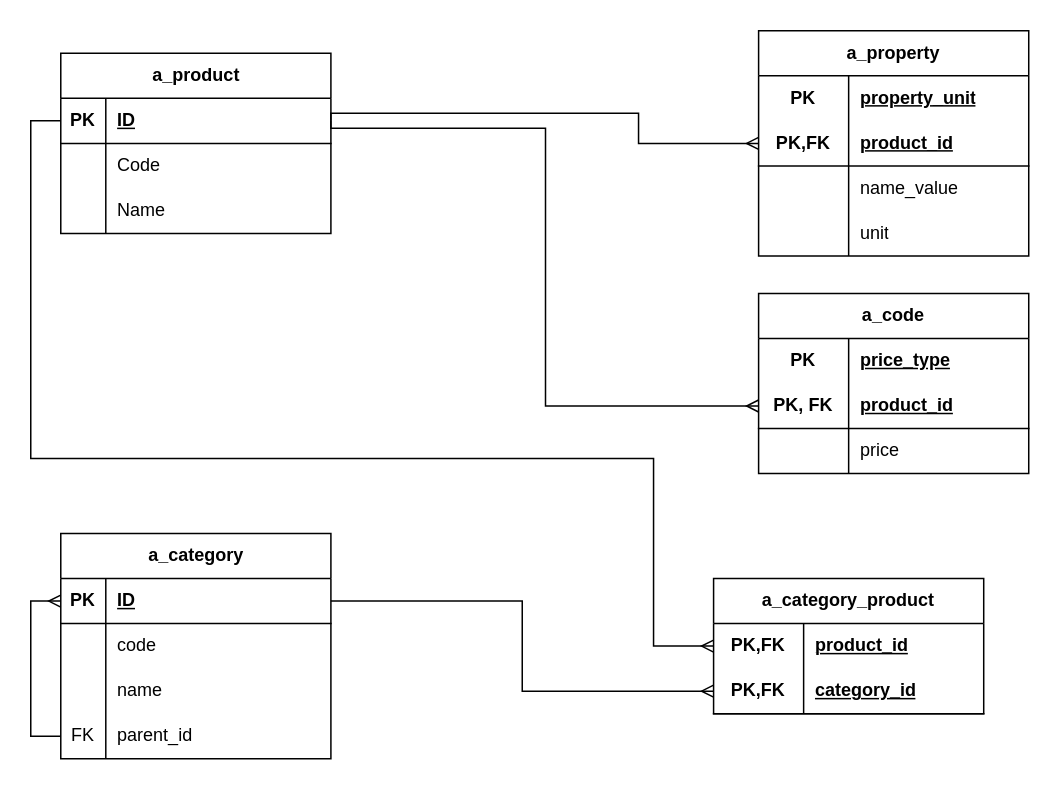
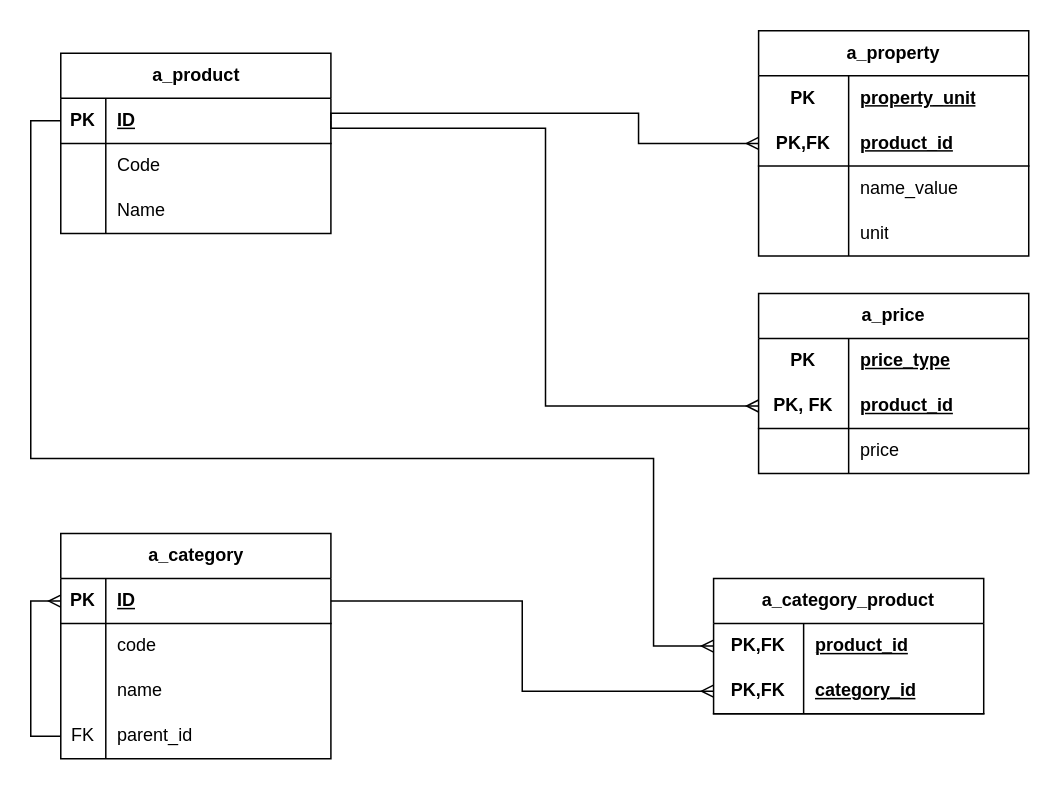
  <mxCell id="0" />
  <mxCell id="1" parent="0" />
  <mxCell id="2" value="a_product" style="shape=table;startSize=30;container=1;collapsible=1;childLayout=tableLayout;fixedRows=1;rowLines=0;fontStyle=1;align=center;resizeLast=1;html=1;" parent="1" vertex="1"><mxGeometry x="40" y="35" width="180" height="120" as="geometry" /></mxCell>
  <mxCell id="3" value="" style="shape=tableRow;horizontal=0;startSize=0;swimlaneHead=0;swimlaneBody=0;fillColor=none;collapsible=0;dropTarget=0;points=[[0,0.5],[1,0.5]];portConstraint=eastwest;top=0;left=0;right=0;bottom=1;" parent="2" vertex="1"><mxGeometry y="30" width="180" height="30" as="geometry" /></mxCell>
  <mxCell id="4" value="PK" style="shape=partialRectangle;connectable=0;fillColor=none;top=0;left=0;bottom=0;right=0;fontStyle=1;overflow=hidden;whiteSpace=wrap;html=1;" parent="3" vertex="1"><mxGeometry width="30" height="30" as="geometry"><mxRectangle width="30" height="30" as="alternateBounds" /></mxGeometry></mxCell>
  <mxCell id="5" value="ID" style="shape=partialRectangle;connectable=0;fillColor=none;top=0;left=0;bottom=0;right=0;align=left;spacingLeft=6;fontStyle=5;overflow=hidden;whiteSpace=wrap;html=1;" parent="3" vertex="1"><mxGeometry x="30" width="150" height="30" as="geometry"><mxRectangle width="150" height="30" as="alternateBounds" /></mxGeometry></mxCell>
  <mxCell id="6" value="" style="shape=tableRow;horizontal=0;startSize=0;swimlaneHead=0;swimlaneBody=0;fillColor=none;collapsible=0;dropTarget=0;points=[[0,0.5],[1,0.5]];portConstraint=eastwest;top=0;left=0;right=0;bottom=0;" parent="2" vertex="1"><mxGeometry y="60" width="180" height="30" as="geometry" /></mxCell>
  <mxCell id="7" value="" style="shape=partialRectangle;connectable=0;fillColor=none;top=0;left=0;bottom=0;right=0;editable=1;overflow=hidden;whiteSpace=wrap;html=1;" parent="6" vertex="1"><mxGeometry width="30" height="30" as="geometry"><mxRectangle width="30" height="30" as="alternateBounds" /></mxGeometry></mxCell>
  <mxCell id="8" value="Code" style="shape=partialRectangle;connectable=0;fillColor=none;top=0;left=0;bottom=0;right=0;align=left;spacingLeft=6;overflow=hidden;whiteSpace=wrap;html=1;" parent="6" vertex="1"><mxGeometry x="30" width="150" height="30" as="geometry"><mxRectangle width="150" height="30" as="alternateBounds" /></mxGeometry></mxCell>
  <mxCell id="9" value="" style="shape=tableRow;horizontal=0;startSize=0;swimlaneHead=0;swimlaneBody=0;fillColor=none;collapsible=0;dropTarget=0;points=[[0,0.5],[1,0.5]];portConstraint=eastwest;top=0;left=0;right=0;bottom=0;" parent="2" vertex="1"><mxGeometry y="90" width="180" height="30" as="geometry" /></mxCell>
  <mxCell id="10" value="" style="shape=partialRectangle;connectable=0;fillColor=none;top=0;left=0;bottom=0;right=0;editable=1;overflow=hidden;whiteSpace=wrap;html=1;" parent="9" vertex="1"><mxGeometry width="30" height="30" as="geometry"><mxRectangle width="30" height="30" as="alternateBounds" /></mxGeometry></mxCell>
  <mxCell id="11" value="Name" style="shape=partialRectangle;connectable=0;fillColor=none;top=0;left=0;bottom=0;right=0;align=left;spacingLeft=6;overflow=hidden;whiteSpace=wrap;html=1;" parent="9" vertex="1"><mxGeometry x="30" width="150" height="30" as="geometry"><mxRectangle width="150" height="30" as="alternateBounds" /></mxGeometry></mxCell>
  <mxCell id="12" value="a_category" style="shape=table;startSize=30;container=1;collapsible=1;childLayout=tableLayout;fixedRows=1;rowLines=0;fontStyle=1;align=center;resizeLast=1;html=1;" parent="1" vertex="1"><mxGeometry x="40" y="355" width="180" height="150" as="geometry" /></mxCell>
  <mxCell id="13" value="" style="shape=tableRow;horizontal=0;startSize=0;swimlaneHead=0;swimlaneBody=0;fillColor=none;collapsible=0;dropTarget=0;points=[[0,0.5],[1,0.5]];portConstraint=eastwest;top=0;left=0;right=0;bottom=1;" parent="12" vertex="1"><mxGeometry y="30" width="180" height="30" as="geometry" /></mxCell>
  <mxCell id="14" value="PK" style="shape=partialRectangle;connectable=0;fillColor=none;top=0;left=0;bottom=0;right=0;fontStyle=1;overflow=hidden;whiteSpace=wrap;html=1;" parent="13" vertex="1"><mxGeometry width="30" height="30" as="geometry"><mxRectangle width="30" height="30" as="alternateBounds" /></mxGeometry></mxCell>
  <mxCell id="15" value="ID" style="shape=partialRectangle;connectable=0;fillColor=none;top=0;left=0;bottom=0;right=0;align=left;spacingLeft=6;fontStyle=5;overflow=hidden;whiteSpace=wrap;html=1;" parent="13" vertex="1"><mxGeometry x="30" width="150" height="30" as="geometry"><mxRectangle width="150" height="30" as="alternateBounds" /></mxGeometry></mxCell>
  <mxCell id="16" value="" style="shape=tableRow;horizontal=0;startSize=0;swimlaneHead=0;swimlaneBody=0;fillColor=none;collapsible=0;dropTarget=0;points=[[0,0.5],[1,0.5]];portConstraint=eastwest;top=0;left=0;right=0;bottom=0;" parent="12" vertex="1"><mxGeometry y="60" width="180" height="30" as="geometry" /></mxCell>
  <mxCell id="17" value="" style="shape=partialRectangle;connectable=0;fillColor=none;top=0;left=0;bottom=0;right=0;editable=1;overflow=hidden;whiteSpace=wrap;html=1;" parent="16" vertex="1"><mxGeometry width="30" height="30" as="geometry"><mxRectangle width="30" height="30" as="alternateBounds" /></mxGeometry></mxCell>
  <mxCell id="18" value="code" style="shape=partialRectangle;connectable=0;fillColor=none;top=0;left=0;bottom=0;right=0;align=left;spacingLeft=6;overflow=hidden;whiteSpace=wrap;html=1;" parent="16" vertex="1"><mxGeometry x="30" width="150" height="30" as="geometry"><mxRectangle width="150" height="30" as="alternateBounds" /></mxGeometry></mxCell>
  <mxCell id="19" value="" style="shape=tableRow;horizontal=0;startSize=0;swimlaneHead=0;swimlaneBody=0;fillColor=none;collapsible=0;dropTarget=0;points=[[0,0.5],[1,0.5]];portConstraint=eastwest;top=0;left=0;right=0;bottom=0;" parent="12" vertex="1"><mxGeometry y="90" width="180" height="30" as="geometry" /></mxCell>
  <mxCell id="20" value="" style="shape=partialRectangle;connectable=0;fillColor=none;top=0;left=0;bottom=0;right=0;editable=1;overflow=hidden;whiteSpace=wrap;html=1;" parent="19" vertex="1"><mxGeometry width="30" height="30" as="geometry"><mxRectangle width="30" height="30" as="alternateBounds" /></mxGeometry></mxCell>
  <mxCell id="21" value="name" style="shape=partialRectangle;connectable=0;fillColor=none;top=0;left=0;bottom=0;right=0;align=left;spacingLeft=6;overflow=hidden;whiteSpace=wrap;html=1;" parent="19" vertex="1"><mxGeometry x="30" width="150" height="30" as="geometry"><mxRectangle width="150" height="30" as="alternateBounds" /></mxGeometry></mxCell>
  <mxCell id="22" value="" style="shape=tableRow;horizontal=0;startSize=0;swimlaneHead=0;swimlaneBody=0;fillColor=none;collapsible=0;dropTarget=0;points=[[0,0.5],[1,0.5]];portConstraint=eastwest;top=0;left=0;right=0;bottom=0;" parent="12" vertex="1"><mxGeometry y="120" width="180" height="30" as="geometry" /></mxCell>
  <mxCell id="23" value="FK" style="shape=partialRectangle;connectable=0;fillColor=none;top=0;left=0;bottom=0;right=0;editable=1;overflow=hidden;whiteSpace=wrap;html=1;" parent="22" vertex="1"><mxGeometry width="30" height="30" as="geometry"><mxRectangle width="30" height="30" as="alternateBounds" /></mxGeometry></mxCell>
  <mxCell id="24" value="parent_id" style="shape=partialRectangle;connectable=0;fillColor=none;top=0;left=0;bottom=0;right=0;align=left;spacingLeft=6;overflow=hidden;whiteSpace=wrap;html=1;" parent="22" vertex="1"><mxGeometry x="30" width="150" height="30" as="geometry"><mxRectangle width="150" height="30" as="alternateBounds" /></mxGeometry></mxCell>
  <mxCell id="25" style="edgeStyle=orthogonalEdgeStyle;rounded=0;orthogonalLoop=1;jettySize=auto;html=1;exitX=0;exitY=0.5;exitDx=0;exitDy=0;entryX=0;entryY=0.5;entryDx=0;entryDy=0;endArrow=ERmany;endFill=0;" parent="1" source="22" target="13" edge="1"><mxGeometry relative="1" as="geometry" /></mxCell>
- <mxCell id="26" value="a_code" style="shape=table;startSize=30;container=1;collapsible=1;childLayout=tableLayout;fixedRows=1;rowLines=0;fontStyle=1;align=center;resizeLast=1;html=1;whiteSpace=wrap;" parent="1" vertex="1"><mxGeometry x="505" y="195" width="180" height="120" as="geometry" /></mxCell>
+ <mxCell id="26" value="a_price" style="shape=table;startSize=30;container=1;collapsible=1;childLayout=tableLayout;fixedRows=1;rowLines=0;fontStyle=1;align=center;resizeLast=1;html=1;whiteSpace=wrap;" parent="1" vertex="1"><mxGeometry x="505" y="195" width="180" height="120" as="geometry" /></mxCell>
  <mxCell id="27" value="" style="shape=tableRow;horizontal=0;startSize=0;swimlaneHead=0;swimlaneBody=0;fillColor=none;collapsible=0;dropTarget=0;points=[[0,0.5],[1,0.5]];portConstraint=eastwest;top=0;left=0;right=0;bottom=0;html=1;" parent="26" vertex="1"><mxGeometry y="30" width="180" height="30" as="geometry" /></mxCell>
  <mxCell id="28" value="PK" style="shape=partialRectangle;connectable=0;fillColor=none;top=0;left=0;bottom=0;right=0;fontStyle=1;overflow=hidden;html=1;whiteSpace=wrap;" parent="27" vertex="1"><mxGeometry width="60" height="30" as="geometry"><mxRectangle width="60" height="30" as="alternateBounds" /></mxGeometry></mxCell>
  <mxCell id="29" value="price_type" style="shape=partialRectangle;connectable=0;fillColor=none;top=0;left=0;bottom=0;right=0;align=left;spacingLeft=6;fontStyle=5;overflow=hidden;html=1;whiteSpace=wrap;" parent="27" vertex="1"><mxGeometry x="60" width="120" height="30" as="geometry"><mxRectangle width="120" height="30" as="alternateBounds" /></mxGeometry></mxCell>
  <mxCell id="30" value="" style="shape=tableRow;horizontal=0;startSize=0;swimlaneHead=0;swimlaneBody=0;fillColor=none;collapsible=0;dropTarget=0;points=[[0,0.5],[1,0.5]];portConstraint=eastwest;top=0;left=0;right=0;bottom=1;html=1;" parent="26" vertex="1"><mxGeometry y="60" width="180" height="30" as="geometry" /></mxCell>
  <mxCell id="31" value="PK, FK" style="shape=partialRectangle;connectable=0;fillColor=none;top=0;left=0;bottom=0;right=0;fontStyle=1;overflow=hidden;html=1;whiteSpace=wrap;" parent="30" vertex="1"><mxGeometry width="60" height="30" as="geometry"><mxRectangle width="60" height="30" as="alternateBounds" /></mxGeometry></mxCell>
  <mxCell id="32" value="product_id" style="shape=partialRectangle;connectable=0;fillColor=none;top=0;left=0;bottom=0;right=0;align=left;spacingLeft=6;fontStyle=5;overflow=hidden;html=1;whiteSpace=wrap;" parent="30" vertex="1"><mxGeometry x="60" width="120" height="30" as="geometry"><mxRectangle width="120" height="30" as="alternateBounds" /></mxGeometry></mxCell>
  <mxCell id="33" value="" style="shape=tableRow;horizontal=0;startSize=0;swimlaneHead=0;swimlaneBody=0;fillColor=none;collapsible=0;dropTarget=0;points=[[0,0.5],[1,0.5]];portConstraint=eastwest;top=0;left=0;right=0;bottom=0;html=1;" parent="26" vertex="1"><mxGeometry y="90" width="180" height="30" as="geometry" /></mxCell>
  <mxCell id="34" value="" style="shape=partialRectangle;connectable=0;fillColor=none;top=0;left=0;bottom=0;right=0;editable=1;overflow=hidden;html=1;whiteSpace=wrap;" parent="33" vertex="1"><mxGeometry width="60" height="30" as="geometry"><mxRectangle width="60" height="30" as="alternateBounds" /></mxGeometry></mxCell>
  <mxCell id="35" value="price" style="shape=partialRectangle;connectable=0;fillColor=none;top=0;left=0;bottom=0;right=0;align=left;spacingLeft=6;overflow=hidden;html=1;whiteSpace=wrap;" parent="33" vertex="1"><mxGeometry x="60" width="120" height="30" as="geometry"><mxRectangle width="120" height="30" as="alternateBounds" /></mxGeometry></mxCell>
  <mxCell id="36" style="edgeStyle=orthogonalEdgeStyle;rounded=0;orthogonalLoop=1;jettySize=auto;html=1;exitX=1;exitY=0.5;exitDx=0;exitDy=0;entryX=0;entryY=0.5;entryDx=0;entryDy=0;endArrow=ERmany;endFill=0;" parent="1" source="3" target="30" edge="1"><mxGeometry relative="1" as="geometry"><Array as="points"><mxPoint x="220" y="85" /><mxPoint x="363" y="85" /><mxPoint x="363" y="270" /></Array></mxGeometry></mxCell>
  <mxCell id="37" style="edgeStyle=orthogonalEdgeStyle;rounded=0;orthogonalLoop=1;jettySize=auto;html=1;exitX=1;exitY=0.5;exitDx=0;exitDy=0;entryX=0;entryY=0.5;entryDx=0;entryDy=0;endArrow=ERmany;endFill=0;" parent="1" source="3" target="51" edge="1"><mxGeometry relative="1" as="geometry"><Array as="points"><mxPoint x="220" y="75" /><mxPoint x="425" y="75" /><mxPoint x="425" y="95" /></Array><mxPoint x="515" y="110" as="targetPoint" /></mxGeometry></mxCell>
  <mxCell id="38" value="a_category_product" style="shape=table;startSize=30;container=1;collapsible=1;childLayout=tableLayout;fixedRows=1;rowLines=0;fontStyle=1;align=center;resizeLast=1;html=1;whiteSpace=wrap;" parent="1" vertex="1"><mxGeometry x="475" y="385" width="180" height="90" as="geometry" /></mxCell>
  <mxCell id="39" value="" style="shape=tableRow;horizontal=0;startSize=0;swimlaneHead=0;swimlaneBody=0;fillColor=none;collapsible=0;dropTarget=0;points=[[0,0.5],[1,0.5]];portConstraint=eastwest;top=0;left=0;right=0;bottom=0;html=1;" parent="38" vertex="1"><mxGeometry y="30" width="180" height="30" as="geometry" /></mxCell>
  <mxCell id="40" value="PK,FK" style="shape=partialRectangle;connectable=0;fillColor=none;top=0;left=0;bottom=0;right=0;fontStyle=1;overflow=hidden;html=1;whiteSpace=wrap;" parent="39" vertex="1"><mxGeometry width="60" height="30" as="geometry"><mxRectangle width="60" height="30" as="alternateBounds" /></mxGeometry></mxCell>
  <mxCell id="41" value="product_id" style="shape=partialRectangle;connectable=0;fillColor=none;top=0;left=0;bottom=0;right=0;align=left;spacingLeft=6;fontStyle=5;overflow=hidden;html=1;whiteSpace=wrap;" parent="39" vertex="1"><mxGeometry x="60" width="120" height="30" as="geometry"><mxRectangle width="120" height="30" as="alternateBounds" /></mxGeometry></mxCell>
  <mxCell id="42" value="" style="shape=tableRow;horizontal=0;startSize=0;swimlaneHead=0;swimlaneBody=0;fillColor=none;collapsible=0;dropTarget=0;points=[[0,0.5],[1,0.5]];portConstraint=eastwest;top=0;left=0;right=0;bottom=1;html=1;" parent="38" vertex="1"><mxGeometry y="60" width="180" height="30" as="geometry" /></mxCell>
  <mxCell id="43" value="PK,FK" style="shape=partialRectangle;connectable=0;fillColor=none;top=0;left=0;bottom=0;right=0;fontStyle=1;overflow=hidden;html=1;whiteSpace=wrap;" parent="42" vertex="1"><mxGeometry width="60" height="30" as="geometry"><mxRectangle width="60" height="30" as="alternateBounds" /></mxGeometry></mxCell>
  <mxCell id="44" value="category_id" style="shape=partialRectangle;connectable=0;fillColor=none;top=0;left=0;bottom=0;right=0;align=left;spacingLeft=6;fontStyle=5;overflow=hidden;html=1;whiteSpace=wrap;" parent="42" vertex="1"><mxGeometry x="60" width="120" height="30" as="geometry"><mxRectangle width="120" height="30" as="alternateBounds" /></mxGeometry></mxCell>
  <mxCell id="45" style="edgeStyle=orthogonalEdgeStyle;rounded=0;orthogonalLoop=1;jettySize=auto;html=1;exitX=1;exitY=0.5;exitDx=0;exitDy=0;entryX=0;entryY=0.5;entryDx=0;entryDy=0;endArrow=ERmany;endFill=0;" parent="1" source="13" target="42" edge="1"><mxGeometry relative="1" as="geometry" /></mxCell>
  <mxCell id="46" style="edgeStyle=orthogonalEdgeStyle;rounded=0;orthogonalLoop=1;jettySize=auto;html=1;exitX=0;exitY=0.5;exitDx=0;exitDy=0;entryX=0;entryY=0.5;entryDx=0;entryDy=0;endArrow=ERmany;endFill=0;" parent="1" source="3" target="39" edge="1"><mxGeometry relative="1" as="geometry"><Array as="points"><mxPoint x="20" y="80" /><mxPoint x="20" y="305" /><mxPoint x="435" y="305" /><mxPoint x="435" y="430" /></Array></mxGeometry></mxCell>
  <mxCell id="47" value="a_property" style="shape=table;startSize=30;container=1;collapsible=1;childLayout=tableLayout;fixedRows=1;rowLines=0;fontStyle=1;align=center;resizeLast=1;html=1;whiteSpace=wrap;" vertex="1" parent="1"><mxGeometry x="505" y="20" width="180" height="150" as="geometry" /></mxCell>
  <mxCell id="48" value="" style="shape=tableRow;horizontal=0;startSize=0;swimlaneHead=0;swimlaneBody=0;fillColor=none;collapsible=0;dropTarget=0;points=[[0,0.5],[1,0.5]];portConstraint=eastwest;top=0;left=0;right=0;bottom=0;html=1;" vertex="1" parent="47"><mxGeometry y="30" width="180" height="30" as="geometry" /></mxCell>
  <mxCell id="49" value="PK" style="shape=partialRectangle;connectable=0;fillColor=none;top=0;left=0;bottom=0;right=0;fontStyle=1;overflow=hidden;html=1;whiteSpace=wrap;" vertex="1" parent="48"><mxGeometry width="60" height="30" as="geometry"><mxRectangle width="60" height="30" as="alternateBounds" /></mxGeometry></mxCell>
  <mxCell id="50" value="property_unit" style="shape=partialRectangle;connectable=0;fillColor=none;top=0;left=0;bottom=0;right=0;align=left;spacingLeft=6;fontStyle=5;overflow=hidden;html=1;whiteSpace=wrap;" vertex="1" parent="48"><mxGeometry x="60" width="120" height="30" as="geometry"><mxRectangle width="120" height="30" as="alternateBounds" /></mxGeometry></mxCell>
  <mxCell id="51" value="" style="shape=tableRow;horizontal=0;startSize=0;swimlaneHead=0;swimlaneBody=0;fillColor=none;collapsible=0;dropTarget=0;points=[[0,0.5],[1,0.5]];portConstraint=eastwest;top=0;left=0;right=0;bottom=1;html=1;" vertex="1" parent="47"><mxGeometry y="60" width="180" height="30" as="geometry" /></mxCell>
  <mxCell id="52" value="PK,FK" style="shape=partialRectangle;connectable=0;fillColor=none;top=0;left=0;bottom=0;right=0;fontStyle=1;overflow=hidden;html=1;whiteSpace=wrap;" vertex="1" parent="51"><mxGeometry width="60" height="30" as="geometry"><mxRectangle width="60" height="30" as="alternateBounds" /></mxGeometry></mxCell>
  <mxCell id="53" value="product_id" style="shape=partialRectangle;connectable=0;fillColor=none;top=0;left=0;bottom=0;right=0;align=left;spacingLeft=6;fontStyle=5;overflow=hidden;html=1;whiteSpace=wrap;" vertex="1" parent="51"><mxGeometry x="60" width="120" height="30" as="geometry"><mxRectangle width="120" height="30" as="alternateBounds" /></mxGeometry></mxCell>
  <mxCell id="54" value="" style="shape=tableRow;horizontal=0;startSize=0;swimlaneHead=0;swimlaneBody=0;fillColor=none;collapsible=0;dropTarget=0;points=[[0,0.5],[1,0.5]];portConstraint=eastwest;top=0;left=0;right=0;bottom=0;html=1;" vertex="1" parent="47"><mxGeometry y="90" width="180" height="30" as="geometry" /></mxCell>
  <mxCell id="55" value="" style="shape=partialRectangle;connectable=0;fillColor=none;top=0;left=0;bottom=0;right=0;editable=1;overflow=hidden;html=1;whiteSpace=wrap;" vertex="1" parent="54"><mxGeometry width="60" height="30" as="geometry"><mxRectangle width="60" height="30" as="alternateBounds" /></mxGeometry></mxCell>
  <mxCell id="56" value="name_value" style="shape=partialRectangle;connectable=0;fillColor=none;top=0;left=0;bottom=0;right=0;align=left;spacingLeft=6;overflow=hidden;html=1;whiteSpace=wrap;" vertex="1" parent="54"><mxGeometry x="60" width="120" height="30" as="geometry"><mxRectangle width="120" height="30" as="alternateBounds" /></mxGeometry></mxCell>
  <mxCell id="57" value="" style="shape=tableRow;horizontal=0;startSize=0;swimlaneHead=0;swimlaneBody=0;fillColor=none;collapsible=0;dropTarget=0;points=[[0,0.5],[1,0.5]];portConstraint=eastwest;top=0;left=0;right=0;bottom=0;html=1;" vertex="1" parent="47"><mxGeometry y="120" width="180" height="30" as="geometry" /></mxCell>
  <mxCell id="58" value="" style="shape=partialRectangle;connectable=0;fillColor=none;top=0;left=0;bottom=0;right=0;editable=1;overflow=hidden;html=1;whiteSpace=wrap;" vertex="1" parent="57"><mxGeometry width="60" height="30" as="geometry"><mxRectangle width="60" height="30" as="alternateBounds" /></mxGeometry></mxCell>
  <mxCell id="59" value="unit" style="shape=partialRectangle;connectable=0;fillColor=none;top=0;left=0;bottom=0;right=0;align=left;spacingLeft=6;overflow=hidden;html=1;whiteSpace=wrap;" vertex="1" parent="57"><mxGeometry x="60" width="120" height="30" as="geometry"><mxRectangle width="120" height="30" as="alternateBounds" /></mxGeometry></mxCell>
